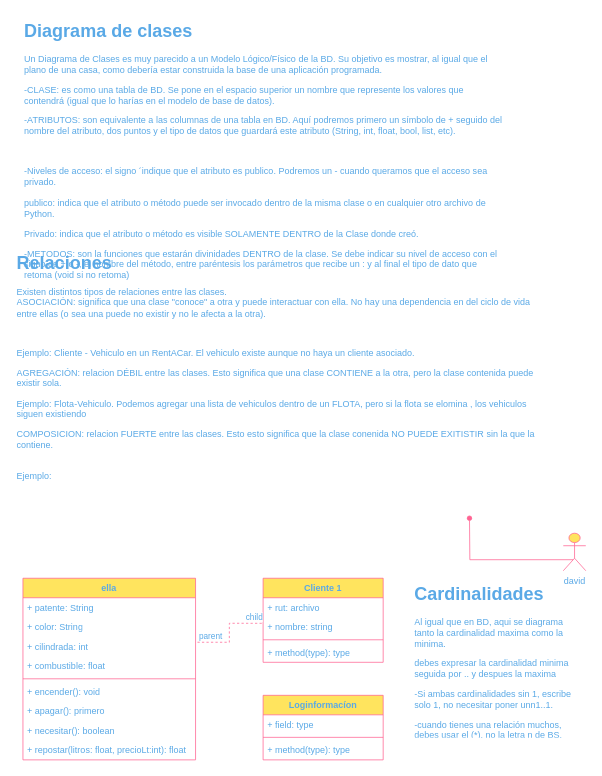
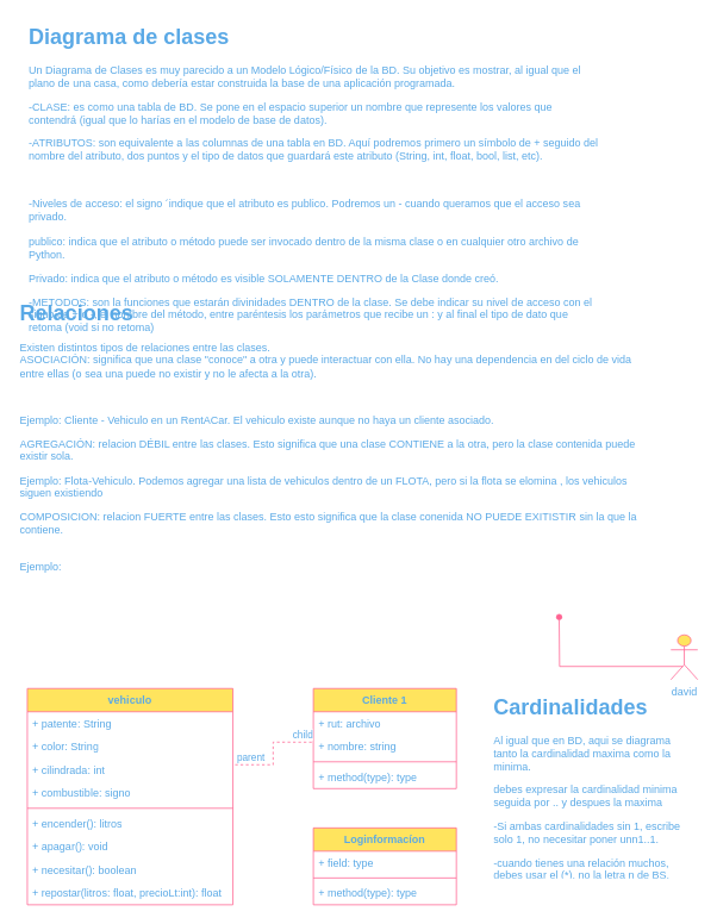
  <mxCell id="0" />
  <mxCell id="1" parent="0" />
- <mxCell id="2" value="ella" style="swimlane;fontStyle=1;align=center;verticalAlign=top;childLayout=stackLayout;horizontal=1;startSize=26;horizontalStack=0;resizeParent=1;resizeParentMax=0;resizeLast=0;collapsible=1;marginBottom=0;whiteSpace=wrap;html=1;labelBackgroundColor=none;fillColor=#FFE45E;strokeColor=#FF6392;fontColor=#5AA9E6;" vertex="1" parent="1"><mxGeometry x="30" y="770" width="230" height="242" as="geometry" /></mxCell>
+ <mxCell id="2" value="vehiculo" style="swimlane;fontStyle=1;align=center;verticalAlign=top;childLayout=stackLayout;horizontal=1;startSize=26;horizontalStack=0;resizeParent=1;resizeParentMax=0;resizeLast=0;collapsible=1;marginBottom=0;whiteSpace=wrap;html=1;labelBackgroundColor=none;fillColor=#FFE45E;strokeColor=#FF6392;fontColor=#5AA9E6;" vertex="1" parent="1"><mxGeometry x="30" y="770" width="230" height="242" as="geometry" /></mxCell>
  <mxCell id="3" value="+ patente: String" style="text;strokeColor=none;fillColor=none;align=left;verticalAlign=top;spacingLeft=4;spacingRight=4;overflow=hidden;rotatable=0;points=[[0,0.5],[1,0.5]];portConstraint=eastwest;whiteSpace=wrap;html=1;labelBackgroundColor=none;fontColor=#5AA9E6;" vertex="1" parent="2"><mxGeometry y="26" width="230" height="26" as="geometry" /></mxCell>
  <mxCell id="4" value="+ color: String" style="text;strokeColor=none;fillColor=none;align=left;verticalAlign=top;spacingLeft=4;spacingRight=4;overflow=hidden;rotatable=0;points=[[0,0.5],[1,0.5]];portConstraint=eastwest;whiteSpace=wrap;html=1;labelBackgroundColor=none;fontColor=#5AA9E6;" vertex="1" parent="2"><mxGeometry y="52" width="230" height="26" as="geometry" /></mxCell>
  <mxCell id="5" value="+ cilindrada: int" style="text;strokeColor=none;fillColor=none;align=left;verticalAlign=top;spacingLeft=4;spacingRight=4;overflow=hidden;rotatable=0;points=[[0,0.5],[1,0.5]];portConstraint=eastwest;whiteSpace=wrap;html=1;labelBackgroundColor=none;fontColor=#5AA9E6;" vertex="1" parent="2"><mxGeometry y="78" width="230" height="26" as="geometry" /></mxCell>
- <mxCell id="6" value="+ combustible: float" style="text;strokeColor=none;fillColor=none;align=left;verticalAlign=top;spacingLeft=4;spacingRight=4;overflow=hidden;rotatable=0;points=[[0,0.5],[1,0.5]];portConstraint=eastwest;whiteSpace=wrap;html=1;labelBackgroundColor=none;fontColor=#5AA9E6;" vertex="1" parent="2"><mxGeometry y="104" width="230" height="26" as="geometry" /></mxCell>
+ <mxCell id="6" value="+ combustible: signo" style="text;strokeColor=none;fillColor=none;align=left;verticalAlign=top;spacingLeft=4;spacingRight=4;overflow=hidden;rotatable=0;points=[[0,0.5],[1,0.5]];portConstraint=eastwest;whiteSpace=wrap;html=1;labelBackgroundColor=none;fontColor=#5AA9E6;" vertex="1" parent="2"><mxGeometry y="104" width="230" height="26" as="geometry" /></mxCell>
  <mxCell id="7" value="" style="line;strokeWidth=1;fillColor=none;align=left;verticalAlign=middle;spacingTop=-1;spacingLeft=3;spacingRight=3;rotatable=0;labelPosition=right;points=[];portConstraint=eastwest;strokeColor=#FF6392;labelBackgroundColor=none;fontColor=#5AA9E6;" vertex="1" parent="2"><mxGeometry y="130" width="230" height="8" as="geometry" /></mxCell>
- <mxCell id="8" value="+ encender(): void" style="text;strokeColor=none;fillColor=none;align=left;verticalAlign=top;spacingLeft=4;spacingRight=4;overflow=hidden;rotatable=0;points=[[0,0.5],[1,0.5]];portConstraint=eastwest;whiteSpace=wrap;html=1;labelBackgroundColor=none;fontColor=#5AA9E6;" vertex="1" parent="2"><mxGeometry y="138" width="230" height="26" as="geometry" /></mxCell>
- <mxCell id="9" value="+ apagar(): primero" style="text;strokeColor=none;fillColor=none;align=left;verticalAlign=top;spacingLeft=4;spacingRight=4;overflow=hidden;rotatable=0;points=[[0,0.5],[1,0.5]];portConstraint=eastwest;whiteSpace=wrap;html=1;labelBackgroundColor=none;fontColor=#5AA9E6;" vertex="1" parent="2"><mxGeometry y="164" width="230" height="26" as="geometry" /></mxCell>
+ <mxCell id="8" value="+ encender(): litros" style="text;strokeColor=none;fillColor=none;align=left;verticalAlign=top;spacingLeft=4;spacingRight=4;overflow=hidden;rotatable=0;points=[[0,0.5],[1,0.5]];portConstraint=eastwest;whiteSpace=wrap;html=1;labelBackgroundColor=none;fontColor=#5AA9E6;" vertex="1" parent="2"><mxGeometry y="138" width="230" height="26" as="geometry" /></mxCell>
+ <mxCell id="9" value="+ apagar(): void" style="text;strokeColor=none;fillColor=none;align=left;verticalAlign=top;spacingLeft=4;spacingRight=4;overflow=hidden;rotatable=0;points=[[0,0.5],[1,0.5]];portConstraint=eastwest;whiteSpace=wrap;html=1;labelBackgroundColor=none;fontColor=#5AA9E6;" vertex="1" parent="2"><mxGeometry y="164" width="230" height="26" as="geometry" /></mxCell>
  <mxCell id="10" value="+ necesitar(): boolean" style="text;strokeColor=none;fillColor=none;align=left;verticalAlign=top;spacingLeft=4;spacingRight=4;overflow=hidden;rotatable=0;points=[[0,0.5],[1,0.5]];portConstraint=eastwest;whiteSpace=wrap;html=1;labelBackgroundColor=none;fontColor=#5AA9E6;" vertex="1" parent="2"><mxGeometry y="190" width="230" height="26" as="geometry" /></mxCell>
  <mxCell id="11" value="+ repostar(litros: float, precioLt:int): float&amp;nbsp;" style="text;strokeColor=none;fillColor=none;align=left;verticalAlign=top;spacingLeft=4;spacingRight=4;overflow=hidden;rotatable=0;points=[[0,0.5],[1,0.5]];portConstraint=eastwest;whiteSpace=wrap;html=1;labelBackgroundColor=none;fontColor=#5AA9E6;" vertex="1" parent="2"><mxGeometry y="216" width="230" height="26" as="geometry" /></mxCell>
  <mxCell id="12" style="edgeStyle=orthogonalEdgeStyle;rounded=0;orthogonalLoop=1;jettySize=auto;html=1;exitX=0.438;exitY=0.706;exitDx=0;exitDy=0;exitPerimeter=0;strokeColor=#FF6392;fontColor=#5AA9E6;fillColor=#FFE45E;endArrow=oval;endFill=1;" edge="1" parent="1" source="13"><mxGeometry relative="1" as="geometry"><mxPoint x="625" y="690" as="targetPoint" /></mxGeometry></mxCell>
  <mxCell id="13" value="david" style="shape=umlActor;verticalLabelPosition=bottom;verticalAlign=top;html=1;strokeColor=#FF6392;fontColor=#5AA9E6;fillColor=#FFE45E;rotation=0;" vertex="1" parent="1"><mxGeometry x="750" y="710" width="30" height="50" as="geometry" /></mxCell>
  <mxCell id="14" value="&lt;h1 style=&quot;margin-top: 0px;&quot;&gt;Diagrama de clases&lt;/h1&gt;&lt;p&gt;Un Diagrama de Clases es muy parecido a un Modelo Lógico/Físico de la BD. Su objetivo es mostrar, al igual que el plano de una casa, como debería estar construida la base de una aplicación programada.&lt;/p&gt;&lt;p&gt;-CLASE: es como una tabla de BD. Se pone en el espacio superior un nombre que represente los valores que contendrá (igual que lo harías en el modelo de base de datos).&lt;/p&gt;&lt;p&gt;-ATRIBUTOS: son equivalente a las columnas de una tabla en BD. Aquí podremos primero un símbolo de + seguido del nombre del atributo, dos puntos y el tipo de datos que guardará este atributo (String, int, float, bool, list, etc).&lt;/p&gt;&lt;p&gt;&lt;br&gt;&lt;/p&gt;&lt;p&gt;-Niveles de acceso: el signo ´indique que el atributo es publico. Podremos un - cuando queramos que el acceso sea privado.&lt;br&gt;&lt;br&gt;publico: indica que el atributo o método puede ser invocado dentro de la misma clase o en cualquier otro archivo de Python.&lt;/p&gt;&lt;p&gt;Privado: indica que el atributo o método es visible SOLAMENTE DENTRO de la Clase donde creó.&lt;/p&gt;&lt;p&gt;-METODOS: son la funciones que estarán divinidades DENTRO de la clase. Se debe indicar su nivel de acceso con el signo de + o -, el nombre del método, entre paréntesis los parámetros que recibe un : y al final el tipo de dato que retoma (void si no retoma)&lt;/p&gt;" style="text;html=1;whiteSpace=wrap;overflow=hidden;rounded=0;fontColor=#5AA9E6;" vertex="1" parent="1"><mxGeometry x="30" y="20" width="640" height="360" as="geometry" /></mxCell>
  <mxCell id="15" value="Cliente 1" style="swimlane;fontStyle=1;align=center;verticalAlign=top;childLayout=stackLayout;horizontal=1;startSize=26;horizontalStack=0;resizeParent=1;resizeParentMax=0;resizeLast=0;collapsible=1;marginBottom=0;whiteSpace=wrap;html=1;strokeColor=#FF6392;fontColor=#5AA9E6;fillColor=#FFE45E;" vertex="1" parent="1"><mxGeometry x="350" y="770" width="160" height="112" as="geometry" /></mxCell>
  <mxCell id="16" value="+ rut: archivo" style="text;strokeColor=none;fillColor=none;align=left;verticalAlign=top;spacingLeft=4;spacingRight=4;overflow=hidden;rotatable=0;points=[[0,0.5],[1,0.5]];portConstraint=eastwest;whiteSpace=wrap;html=1;fontColor=#5AA9E6;" vertex="1" parent="15"><mxGeometry y="26" width="160" height="26" as="geometry" /></mxCell>
  <mxCell id="17" value="+ nombre: string" style="text;strokeColor=none;fillColor=none;align=left;verticalAlign=top;spacingLeft=4;spacingRight=4;overflow=hidden;rotatable=0;points=[[0,0.5],[1,0.5]];portConstraint=eastwest;whiteSpace=wrap;html=1;fontColor=#5AA9E6;" vertex="1" parent="15"><mxGeometry y="52" width="160" height="26" as="geometry" /></mxCell>
  <mxCell id="18" value="" style="line;strokeWidth=1;fillColor=none;align=left;verticalAlign=middle;spacingTop=-1;spacingLeft=3;spacingRight=3;rotatable=0;labelPosition=right;points=[];portConstraint=eastwest;strokeColor=inherit;fontColor=#5AA9E6;" vertex="1" parent="15"><mxGeometry y="78" width="160" height="8" as="geometry" /></mxCell>
  <mxCell id="19" value="+ method(type): type" style="text;strokeColor=none;fillColor=none;align=left;verticalAlign=top;spacingLeft=4;spacingRight=4;overflow=hidden;rotatable=0;points=[[0,0.5],[1,0.5]];portConstraint=eastwest;whiteSpace=wrap;html=1;fontColor=#5AA9E6;" vertex="1" parent="15"><mxGeometry y="86" width="160" height="26" as="geometry" /></mxCell>
  <mxCell id="20" value="" style="endArrow=none;html=1;edgeStyle=orthogonalEdgeStyle;rounded=0;strokeColor=#FF6392;fontColor=#5AA9E6;fillColor=#FFE45E;entryX=0;entryY=0.308;entryDx=0;entryDy=0;entryPerimeter=0;exitX=1.011;exitY=0.28;exitDx=0;exitDy=0;exitPerimeter=0;dashed=1;" edge="1" parent="1" source="5" target="17"><mxGeometry relative="1" as="geometry"><mxPoint x="170" y="680" as="sourcePoint" /><mxPoint x="330" y="680" as="targetPoint" /></mxGeometry></mxCell>
  <mxCell id="21" value="parent" style="edgeLabel;resizable=0;html=1;align=left;verticalAlign=bottom;strokeColor=#FF6392;fontColor=#5AA9E6;fillColor=#FFE45E;" connectable="0" vertex="1" parent="20"><mxGeometry x="-1" relative="1" as="geometry" /></mxCell>
  <mxCell id="22" value="child" style="edgeLabel;resizable=0;html=1;align=right;verticalAlign=bottom;strokeColor=#FF6392;fontColor=#5AA9E6;fillColor=#FFE45E;" connectable="0" vertex="1" parent="20"><mxGeometry x="1" relative="1" as="geometry" /></mxCell>
  <mxCell id="23" value="Loginformacíon" style="swimlane;fontStyle=1;align=center;verticalAlign=top;childLayout=stackLayout;horizontal=1;startSize=26;horizontalStack=0;resizeParent=1;resizeParentMax=0;resizeLast=0;collapsible=1;marginBottom=0;whiteSpace=wrap;html=1;strokeColor=#FF6392;fontColor=#5AA9E6;fillColor=#FFE45E;" vertex="1" parent="1"><mxGeometry x="350" y="926" width="160" height="86" as="geometry" /></mxCell>
  <mxCell id="24" value="+ field: type" style="text;strokeColor=none;fillColor=none;align=left;verticalAlign=top;spacingLeft=4;spacingRight=4;overflow=hidden;rotatable=0;points=[[0,0.5],[1,0.5]];portConstraint=eastwest;whiteSpace=wrap;html=1;fontColor=#5AA9E6;" vertex="1" parent="23"><mxGeometry y="26" width="160" height="26" as="geometry" /></mxCell>
  <mxCell id="25" value="" style="line;strokeWidth=1;fillColor=none;align=left;verticalAlign=middle;spacingTop=-1;spacingLeft=3;spacingRight=3;rotatable=0;labelPosition=right;points=[];portConstraint=eastwest;strokeColor=inherit;fontColor=#5AA9E6;" vertex="1" parent="23"><mxGeometry y="52" width="160" height="8" as="geometry" /></mxCell>
  <mxCell id="26" value="+ method(type): type" style="text;strokeColor=none;fillColor=none;align=left;verticalAlign=top;spacingLeft=4;spacingRight=4;overflow=hidden;rotatable=0;points=[[0,0.5],[1,0.5]];portConstraint=eastwest;whiteSpace=wrap;html=1;fontColor=#5AA9E6;" vertex="1" parent="23"><mxGeometry y="60" width="160" height="26" as="geometry" /></mxCell>
  <mxCell id="27" value="&lt;h1 style=&quot;margin-top: 0px;&quot;&gt;Cardinalidades&lt;/h1&gt;&lt;p&gt;Al igual que en BD, aqui se diagrama tanto la cardinalidad maxima como la minima.&lt;/p&gt;&lt;p&gt;debes expresar la cardinalidad minima seguida por .. y despues la maxima&lt;/p&gt;&lt;p&gt;-Si ambas cardinalidades sin 1, escribe solo 1, no necesitar poner unn1..1.&lt;/p&gt;&lt;p&gt;-cuando tienes una relación muchos, debes usar el (*), no la letra n de BS.&lt;/p&gt;" style="text;html=1;whiteSpace=wrap;overflow=hidden;rounded=0;fontColor=#5AA9E6;" vertex="1" parent="1"><mxGeometry x="550" y="770" width="217" height="210" as="geometry" /></mxCell>
  <mxCell id="28" value="&lt;h1 style=&quot;margin-top: 0px;&quot;&gt;Relaciones&lt;/h1&gt;&lt;p&gt;Existen distintos tipos de relaciones entre las clases.&lt;br&gt;ASOCIACIÓN: significa que una clase &quot;conoce&quot; a otra y puede interactuar con ella. No hay una dependencia en del ciclo de vida entre ellas (o sea una puede no existir y no le afecta a la otra).&lt;/p&gt;&lt;p&gt;&lt;br&gt;&lt;/p&gt;&lt;p&gt;Ejemplo: Cliente - Vehiculo en un RentACar. El vehiculo existe aunque no haya un cliente asociado.&lt;/p&gt;&lt;p&gt;AGREGACIÓN: relacion DÉBIL entre las clases. Esto significa que una clase CONTIENE a la otra, pero la clase contenida puede existir sola.&lt;/p&gt;&lt;p&gt;Ejemplo: Flota-Vehiculo. Podemos agregar una lista de vehiculos dentro de un FLOTA, pero si la flota se elomina , los vehiculos siguen existiendo&lt;/p&gt;&lt;p&gt;COMPOSICION: relacion FUERTE entre las clases. Esto esto significa que la clase conenida NO PUEDE EXITISTIR sin la que la contiene.&lt;br&gt;&lt;br&gt;&lt;/p&gt;&lt;p&gt;Ejemplo:&lt;/p&gt;" style="text;html=1;whiteSpace=wrap;overflow=hidden;rounded=0;fontColor=#5AA9E6;" vertex="1" parent="1"><mxGeometry x="20" y="330" width="710" height="400" as="geometry" /></mxCell>
